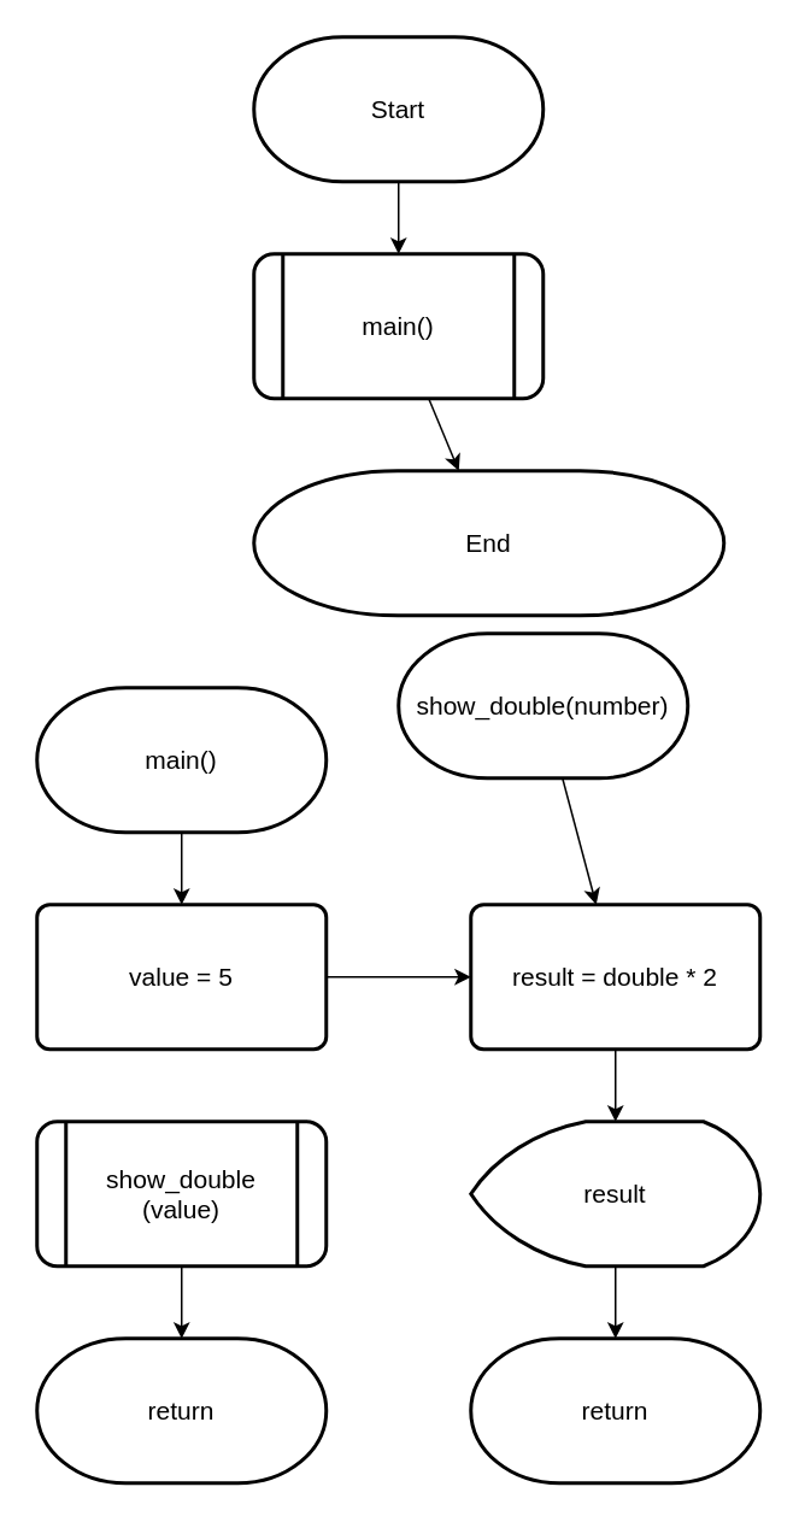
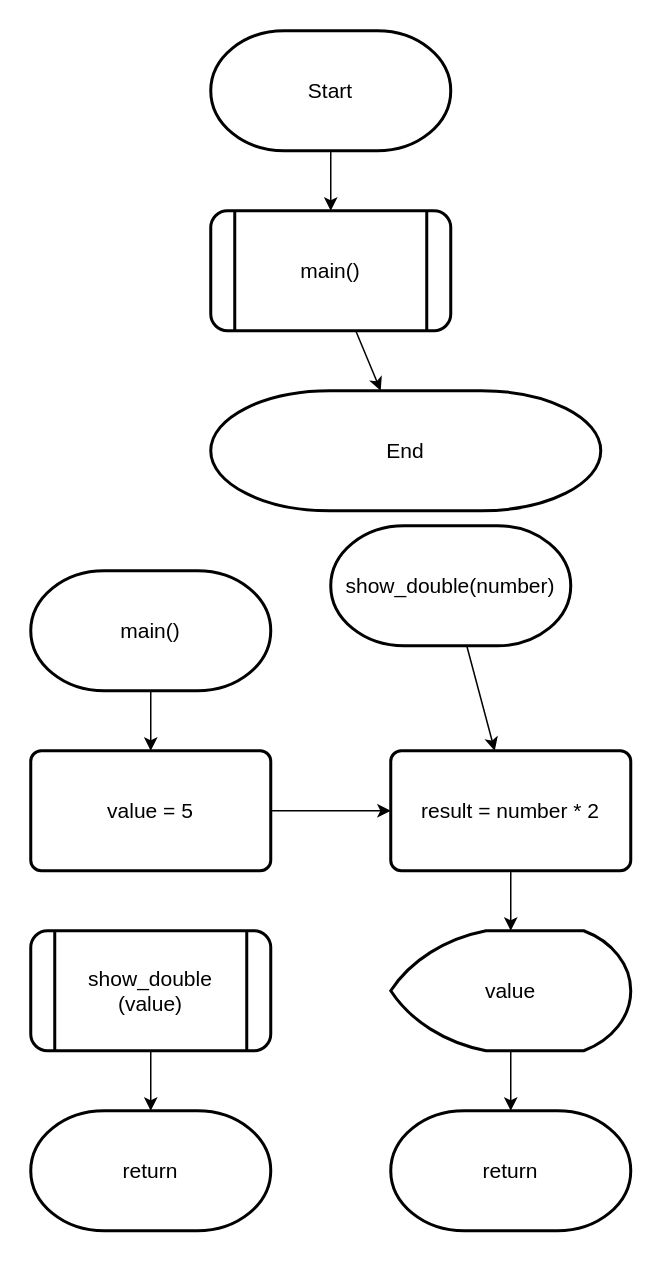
  <mxCell id="0" />
  <mxCell id="1" parent="0" />
  <mxCell id="2" value="" style="edgeStyle=none;html=1;fontSize=14;" edge="1" parent="1" source="3" target="6"><mxGeometry relative="1" as="geometry" /></mxCell>
  <mxCell id="3" value="&lt;font style=&quot;font-size: 14px;&quot;&gt;main()&lt;/font&gt;" style="strokeWidth=2;html=1;shape=mxgraph.flowchart.terminator;whiteSpace=wrap;" vertex="1" parent="1"><mxGeometry x="20" y="380" width="160" height="80" as="geometry" /></mxCell>
  <mxCell id="4" value="&lt;font style=&quot;font-size: 14px;&quot;&gt;return&lt;/font&gt;" style="strokeWidth=2;html=1;shape=mxgraph.flowchart.terminator;whiteSpace=wrap;" vertex="1" parent="1"><mxGeometry x="20" y="740" width="160" height="80" as="geometry" /></mxCell>
  <mxCell id="5" value="" style="edgeStyle=none;html=1;fontSize=14;" edge="1" parent="1" source="6" target="13"><mxGeometry relative="1" as="geometry" /></mxCell>
  <mxCell id="6" value="value = 5" style="rounded=1;whiteSpace=wrap;html=1;absoluteArcSize=1;arcSize=14;strokeWidth=2;fontSize=14;" vertex="1" parent="1"><mxGeometry x="20" y="500" width="160" height="80" as="geometry" /></mxCell>
  <mxCell id="7" value="" style="edgeStyle=none;html=1;fontSize=14;" edge="1" parent="1" source="8" target="4"><mxGeometry relative="1" as="geometry" /></mxCell>
  <mxCell id="8" value="show_double&lt;br&gt;(value)" style="shape=process;whiteSpace=wrap;html=1;backgroundOutline=1;fontSize=14;rounded=1;arcSize=14;strokeWidth=2;" vertex="1" parent="1"><mxGeometry x="20" y="620" width="160" height="80" as="geometry" /></mxCell>
  <mxCell id="9" value="" style="edgeStyle=none;html=1;fontSize=14;" edge="1" source="10" target="13" parent="1"><mxGeometry relative="1" as="geometry" /></mxCell>
  <mxCell id="10" value="&lt;font style=&quot;font-size: 14px;&quot;&gt;show_double(number)&lt;/font&gt;" style="strokeWidth=2;html=1;shape=mxgraph.flowchart.terminator;whiteSpace=wrap;" vertex="1" parent="1"><mxGeometry x="220" y="350" width="160" height="80" as="geometry" /></mxCell>
  <mxCell id="11" value="&lt;span style=&quot;font-size: 14px;&quot;&gt;return&lt;/span&gt;" style="strokeWidth=2;html=1;shape=mxgraph.flowchart.terminator;whiteSpace=wrap;" vertex="1" parent="1"><mxGeometry x="260" y="740" width="160" height="80" as="geometry" /></mxCell>
  <mxCell id="12" value="" style="edgeStyle=none;html=1;fontSize=14;" edge="1" source="13" parent="1"><mxGeometry relative="1" as="geometry"><mxPoint x="340" y="620" as="targetPoint" /></mxGeometry></mxCell>
- <mxCell id="13" value="result = double * 2" style="rounded=1;whiteSpace=wrap;html=1;absoluteArcSize=1;arcSize=14;strokeWidth=2;fontSize=14;" vertex="1" parent="1"><mxGeometry x="260" y="500" width="160" height="80" as="geometry" /></mxCell>
+ <mxCell id="13" value="result = number * 2" style="rounded=1;whiteSpace=wrap;html=1;absoluteArcSize=1;arcSize=14;strokeWidth=2;fontSize=14;" vertex="1" parent="1"><mxGeometry x="260" y="500" width="160" height="80" as="geometry" /></mxCell>
  <mxCell id="14" value="" style="edgeStyle=none;html=1;fontSize=14;" edge="1" target="11" parent="1"><mxGeometry relative="1" as="geometry"><mxPoint x="340" y="700" as="sourcePoint" /></mxGeometry></mxCell>
- <mxCell id="15" value="result" style="strokeWidth=2;html=1;shape=mxgraph.flowchart.display;whiteSpace=wrap;fontSize=14;" vertex="1" parent="1"><mxGeometry x="260" y="620" width="160" height="80" as="geometry" /></mxCell>
+ <mxCell id="15" value="value" style="strokeWidth=2;html=1;shape=mxgraph.flowchart.display;whiteSpace=wrap;fontSize=14;" vertex="1" parent="1"><mxGeometry x="260" y="620" width="160" height="80" as="geometry" /></mxCell>
  <mxCell id="16" value="" style="edgeStyle=none;html=1;fontSize=14;" edge="1" parent="1" source="17" target="20"><mxGeometry relative="1" as="geometry" /></mxCell>
  <mxCell id="17" value="&lt;font style=&quot;font-size: 14px;&quot;&gt;Start&lt;/font&gt;" style="strokeWidth=2;html=1;shape=mxgraph.flowchart.terminator;whiteSpace=wrap;" vertex="1" parent="1"><mxGeometry x="140" y="20" width="160" height="80" as="geometry" /></mxCell>
  <mxCell id="18" value="&lt;font style=&quot;font-size: 14px;&quot;&gt;End&lt;/font&gt;" style="strokeWidth=2;html=1;shape=mxgraph.flowchart.terminator;whiteSpace=wrap;" vertex="1" parent="1"><mxGeometry x="140" y="260" width="260" height="80" as="geometry" /></mxCell>
  <mxCell id="19" value="" style="edgeStyle=none;html=1;fontSize=14;" edge="1" parent="1" source="20" target="18"><mxGeometry relative="1" as="geometry" /></mxCell>
  <mxCell id="20" value="main()" style="shape=process;whiteSpace=wrap;html=1;backgroundOutline=1;fontSize=14;rounded=1;arcSize=14;strokeWidth=2;" vertex="1" parent="1"><mxGeometry x="140" y="140" width="160" height="80" as="geometry" /></mxCell>
